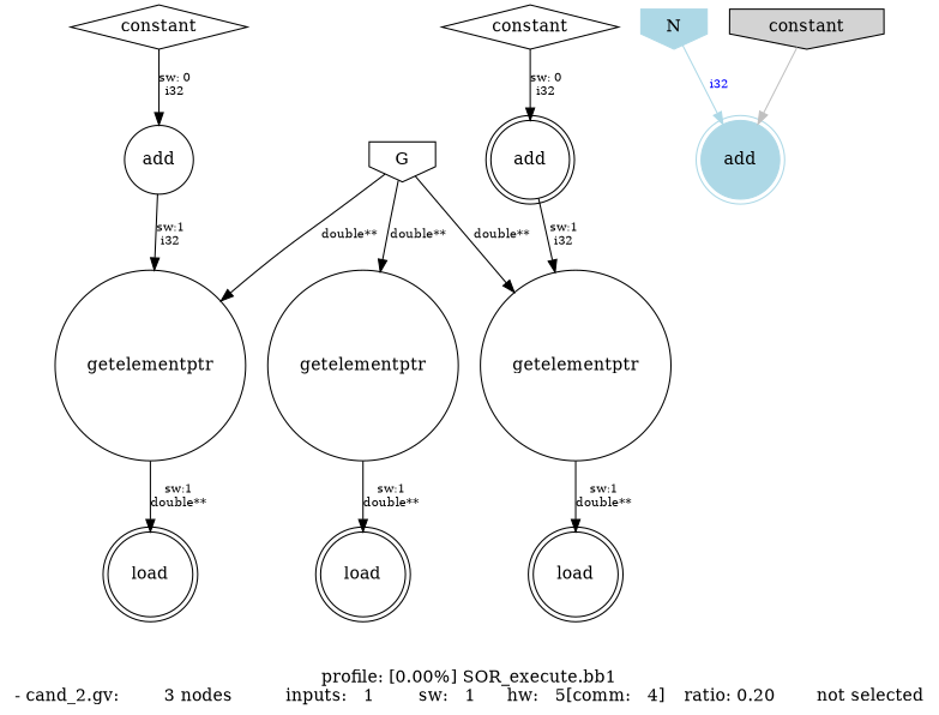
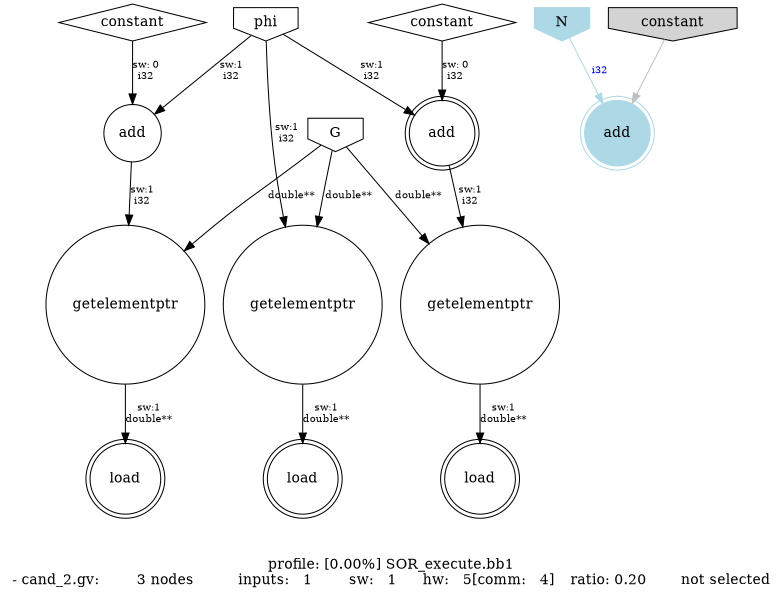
  digraph {
    label="profile: [0.00%] SOR_execute.bb1\n- cand_2.gv: 	   3 nodes 	 inputs:   1 	 sw:   1 	 hw:   5[comm:   4] 	 ratio: 0.20 	 not selected"
    node [shape=doublecircle]
    edge [fontsize=10]
+   n1 [label=phi rank=source shape=invhouse]
    n2 [label=add shape=circle]
    n3 [label=add rank=sink]
    n4 [label=getelementptr shape=circle]
    n5 [label=getelementptr shape=circle]
    n6 [label=constant shape=diamond]
    n7 [label=load rank=sink]
    n8 [label=G rank=source shape=invhouse]
    n9 [label=getelementptr shape=circle]
    n10 [label=constant shape=diamond]
    n11 [label=load rank=sink]
    n12 [label=load rank=sink]
    n13 [color=lightblue label=add rank=sink style=filled]
    n14 [color=lightblue label=N rank=source shape=invhouse style=filled]
    n15 [bgcolor=lightblue label=constant rank=source shape=invhouse style=filled]
+   n1 -> n2 [label="sw:1\ni32"]
+   n1 -> n3 [label="sw:1\ni32"]
+   n1 -> n4 [label="sw:1\ni32"]
    n2 -> n5 [label="sw:1\ni32"]
    n3 -> n9 [label="sw:1\ni32"]
    n4 -> n12 [label="sw:1\ndouble**"]
    n5 -> n7 [label="sw:1\ndouble**"]
    n6 -> n2 [label="sw: 0\ni32"]
    n8 -> n4 [label="double**"]
    n8 -> n5 [label="double**"]
    n8 -> n9 [label="double**"]
    n9 -> n11 [label="sw:1\ndouble**"]
    n10 -> n3 [label="sw: 0\ni32"]
    n14 -> n13 [color=lightblue fontcolor=blue label=i32]
    n15 -> n13 [color=gray]
  }
